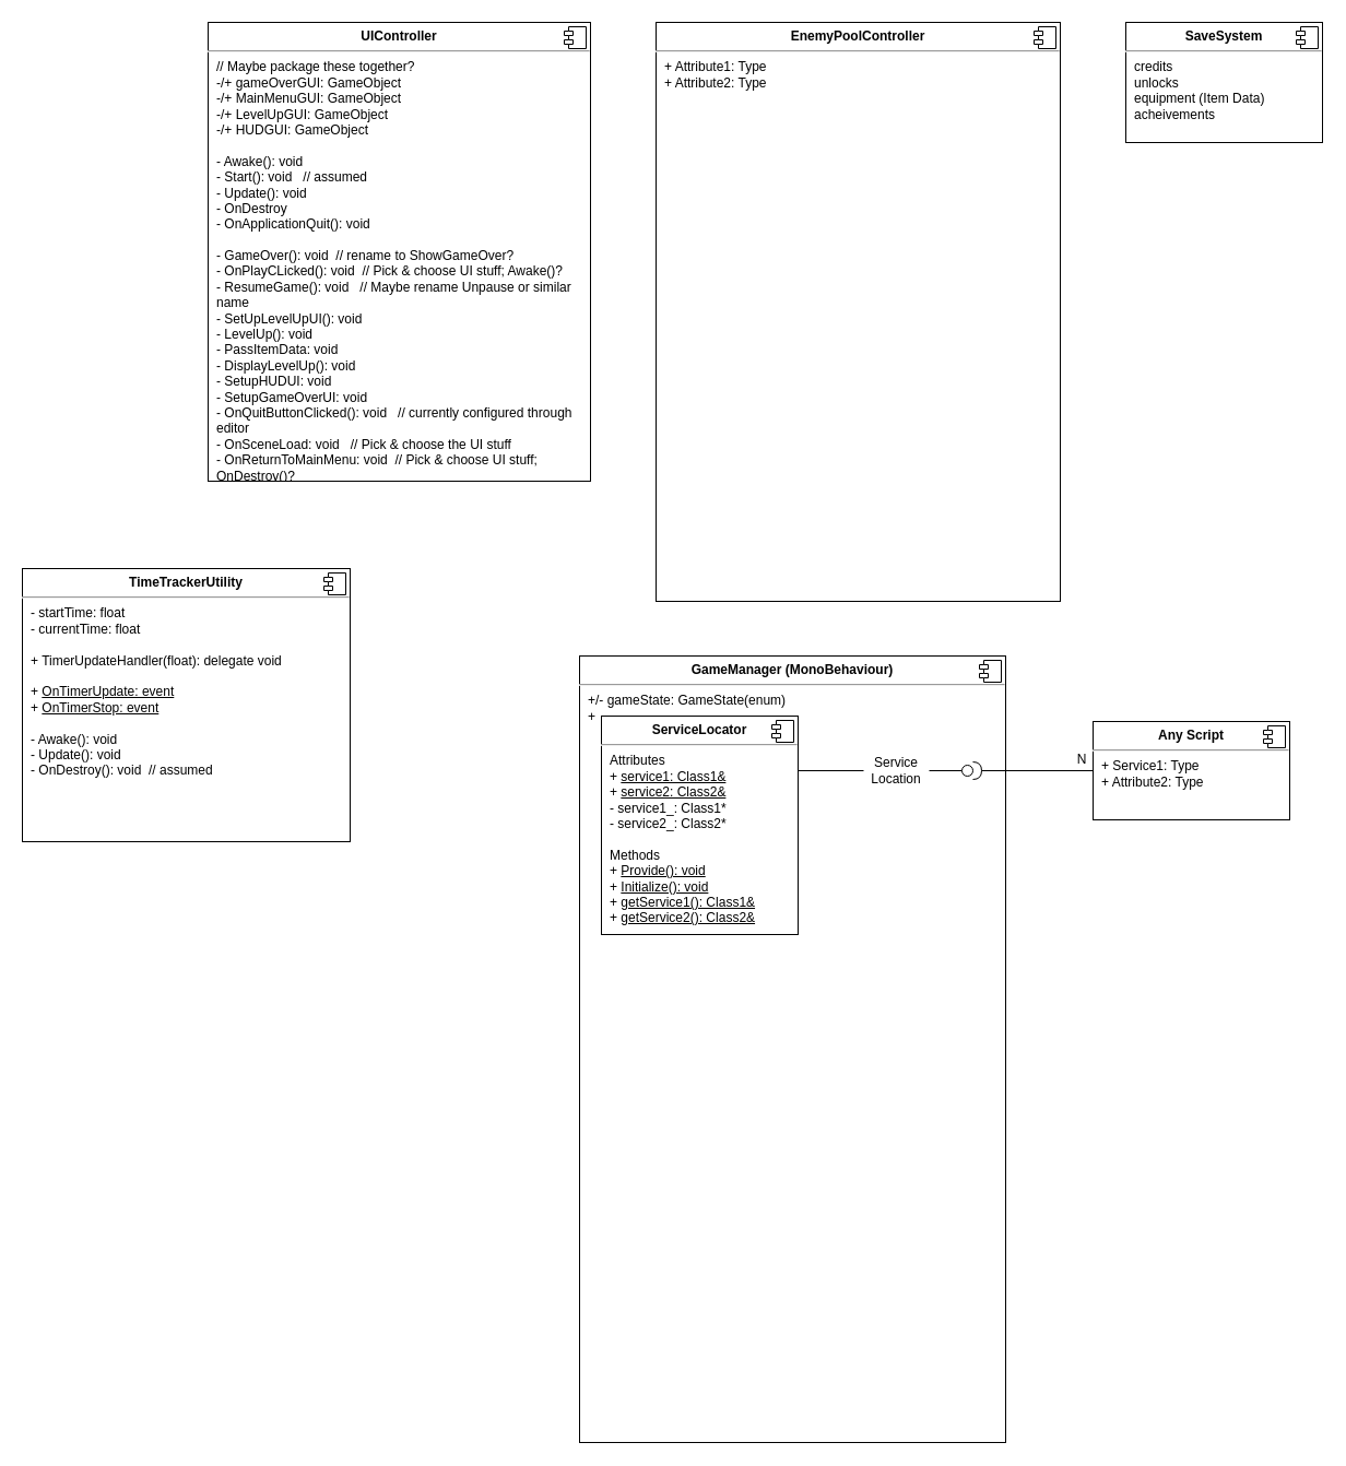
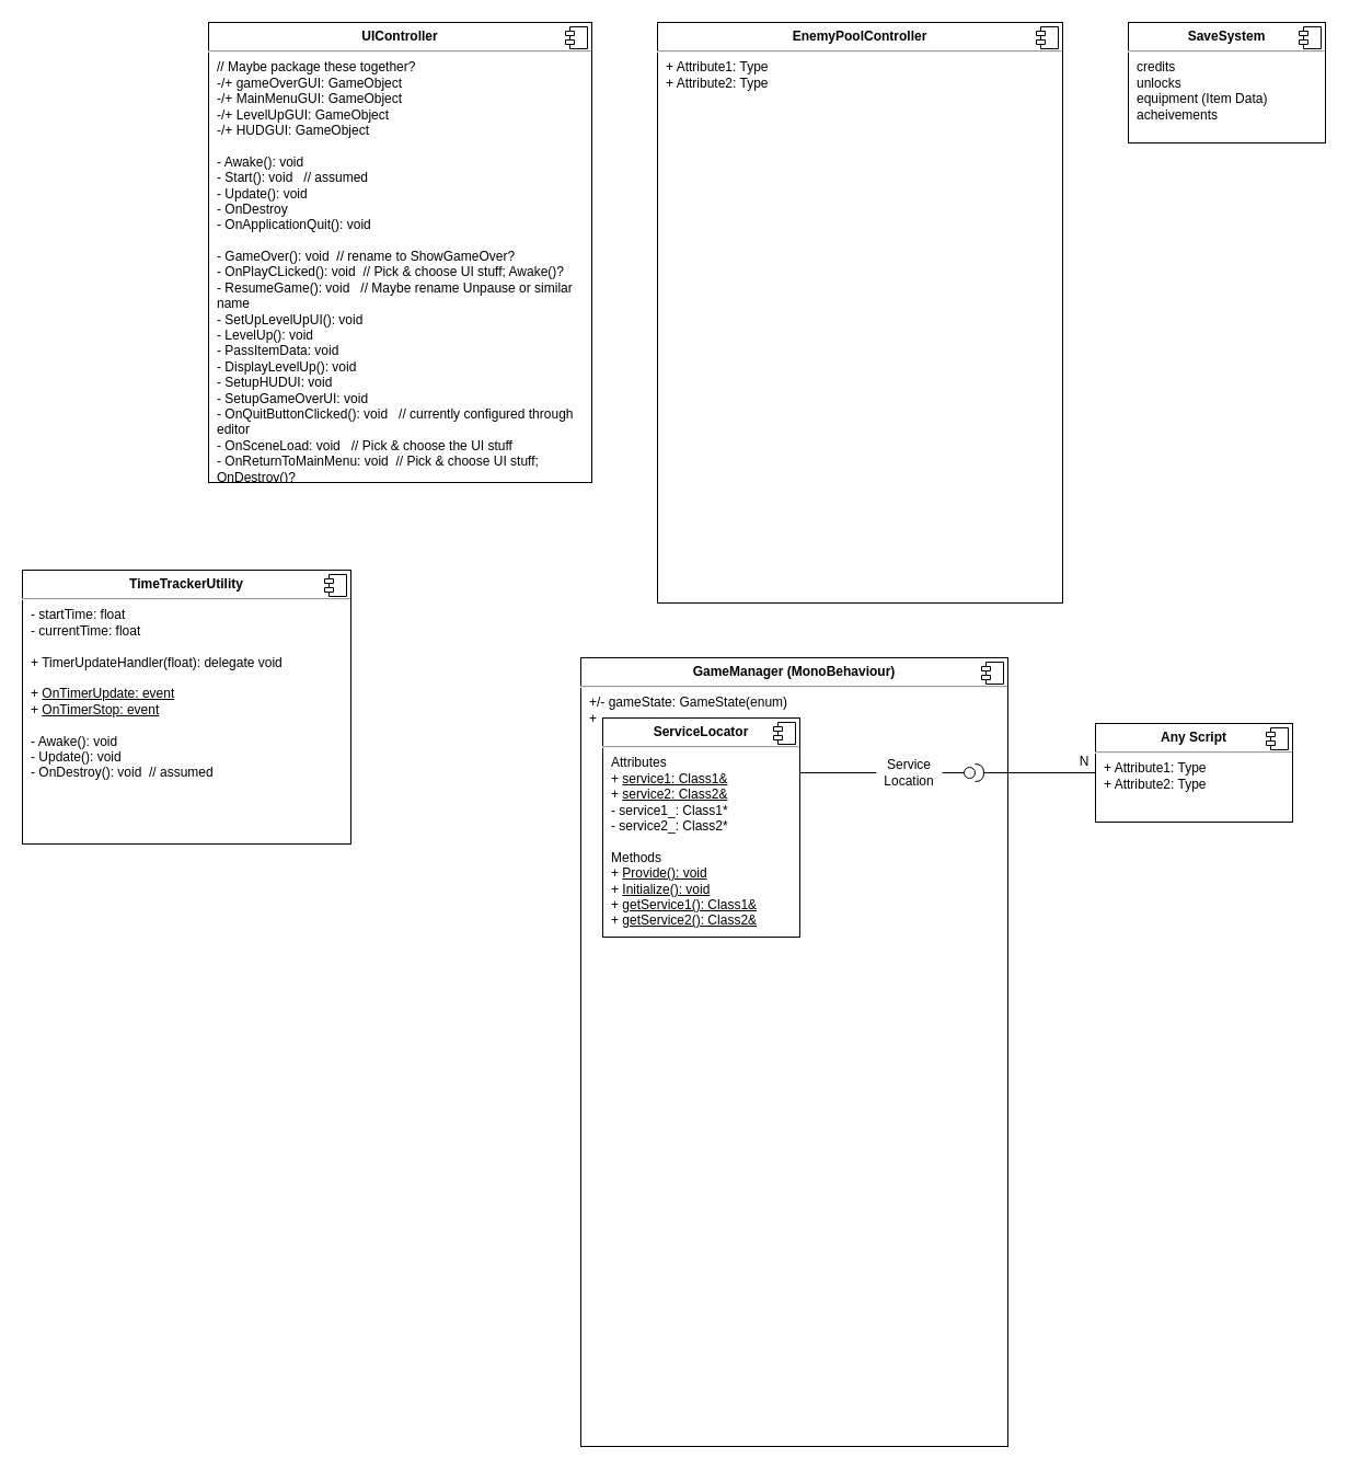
  <mxCell id="0" />
  <mxCell id="1" parent="0" />
  <mxCell id="2" value="&lt;p style=&quot;margin:0px;margin-top:6px;text-align:center;&quot;&gt;&lt;b&gt;GameManager (MonoBehaviour)&lt;/b&gt;&lt;/p&gt;&lt;hr&gt;&lt;p style=&quot;margin:0px;margin-left:8px;&quot;&gt;+/- gameState: GameState(enum)&lt;br&gt;+&amp;nbsp;&lt;/p&gt;&lt;p style=&quot;margin:0px;margin-left:8px;&quot;&gt;&lt;br&gt;&lt;/p&gt;&lt;p style=&quot;margin:0px;margin-left:8px;&quot;&gt;&lt;br&gt;&lt;/p&gt;&lt;p style=&quot;margin:0px;margin-left:8px;&quot;&gt;&lt;br&gt;&lt;/p&gt;&lt;p style=&quot;margin:0px;margin-left:8px;&quot;&gt;&lt;br&gt;&lt;/p&gt;&lt;p style=&quot;margin:0px;margin-left:8px;&quot;&gt;&lt;br&gt;&lt;/p&gt;&lt;p style=&quot;margin:0px;margin-left:8px;&quot;&gt;&lt;br&gt;&lt;/p&gt;&lt;p style=&quot;margin:0px;margin-left:8px;&quot;&gt;&lt;br&gt;&lt;/p&gt;&lt;p style=&quot;margin:0px;margin-left:8px;&quot;&gt;&lt;br&gt;&lt;/p&gt;&lt;p style=&quot;margin:0px;margin-left:8px;&quot;&gt;&lt;br&gt;&lt;/p&gt;&lt;p style=&quot;margin:0px;margin-left:8px;&quot;&gt;&lt;br&gt;&lt;/p&gt;&lt;p style=&quot;margin:0px;margin-left:8px;&quot;&gt;&lt;br&gt;&lt;/p&gt;&lt;p style=&quot;margin:0px;margin-left:8px;&quot;&gt;&lt;br&gt;&lt;/p&gt;&lt;p style=&quot;margin:0px;margin-left:8px;&quot;&gt;&lt;br&gt;&lt;/p&gt;&lt;p style=&quot;margin:0px;margin-left:8px;&quot;&gt;&lt;br&gt;&lt;/p&gt;&lt;p style=&quot;margin:0px;margin-left:8px;&quot;&gt;&lt;br&gt;&lt;/p&gt;" style="align=left;overflow=fill;html=1;dropTarget=0;whiteSpace=wrap;" parent="1" vertex="1"><mxGeometry x="530" y="600" width="390" height="720" as="geometry" /></mxCell>
  <mxCell id="3" value="" style="shape=component;jettyWidth=8;jettyHeight=4;" parent="2" vertex="1"><mxGeometry x="1" width="20" height="20" relative="1" as="geometry"><mxPoint x="-24" y="4" as="offset" /></mxGeometry></mxCell>
  <mxCell id="4" value="&lt;p style=&quot;margin:0px;margin-top:6px;text-align:center;&quot;&gt;&lt;b&gt;ServiceLocator&lt;/b&gt;&lt;/p&gt;&lt;hr&gt;&lt;p style=&quot;margin:0px;margin-left:8px;&quot;&gt;Attributes&lt;/p&gt;&lt;p style=&quot;margin:0px;margin-left:8px;&quot;&gt;+ &lt;u&gt;service1: Class1&amp;amp;&lt;/u&gt;&lt;/p&gt;&lt;p style=&quot;margin:0px;margin-left:8px;&quot;&gt;+ &lt;u&gt;service2: Class2&amp;amp;&lt;/u&gt;&lt;/p&gt;&lt;p style=&quot;margin:0px;margin-left:8px;&quot;&gt;&lt;span style=&quot;background-color: initial;&quot;&gt;- service1_: Class1*&lt;/span&gt;&lt;br&gt;&lt;/p&gt;&lt;p style=&quot;margin:0px;margin-left:8px;&quot;&gt;- service2_: Class2*&lt;u&gt;&lt;br&gt;&lt;/u&gt;&lt;/p&gt;&lt;p style=&quot;margin:0px;margin-left:8px;&quot;&gt;&lt;u&gt;&lt;br&gt;&lt;/u&gt;&lt;/p&gt;&lt;p style=&quot;margin:0px;margin-left:8px;&quot;&gt;Methods&lt;/p&gt;&lt;p style=&quot;margin:0px;margin-left:8px;&quot;&gt;+ &lt;u&gt;Provide(): void&lt;/u&gt;&lt;/p&gt;&lt;p style=&quot;margin:0px;margin-left:8px;&quot;&gt;+ &lt;u&gt;Initialize(): void&lt;/u&gt;&lt;/p&gt;&lt;p style=&quot;margin:0px;margin-left:8px;&quot;&gt;+ &lt;u&gt;getService1(): Class1&amp;amp;&lt;/u&gt;&lt;/p&gt;&lt;p style=&quot;margin:0px;margin-left:8px;&quot;&gt;+ &lt;u&gt;getService2(): Class2&amp;amp;&lt;/u&gt;&lt;/p&gt;" style="align=left;overflow=fill;html=1;dropTarget=0;whiteSpace=wrap;" parent="1" vertex="1"><mxGeometry x="550" y="655" width="180" height="200" as="geometry" /></mxCell>
  <mxCell id="5" value="" style="shape=component;jettyWidth=8;jettyHeight=4;" parent="4" vertex="1"><mxGeometry x="1" width="20" height="20" relative="1" as="geometry"><mxPoint x="-24" y="4" as="offset" /></mxGeometry></mxCell>
  <mxCell id="6" value="" style="rounded=0;orthogonalLoop=1;jettySize=auto;html=1;endArrow=none;endFill=0;sketch=0;sourcePerimeterSpacing=0;targetPerimeterSpacing=0;exitX=1;exitY=0.5;exitDx=0;exitDy=0;" parent="1" source="10" target="8" edge="1"><mxGeometry relative="1" as="geometry"><mxPoint x="816" y="695" as="sourcePoint" /><mxPoint x="820" y="700" as="targetPoint" /></mxGeometry></mxCell>
  <mxCell id="7" value="" style="rounded=0;orthogonalLoop=1;jettySize=auto;html=1;endArrow=halfCircle;endFill=0;endSize=6;strokeWidth=1;sketch=0;exitX=0;exitY=0.5;exitDx=0;exitDy=0;" parent="1" source="11" target="8" edge="1"><mxGeometry relative="1" as="geometry"><mxPoint x="1010" y="725" as="sourcePoint" /><mxPoint x="816" y="660" as="targetPoint" /></mxGeometry></mxCell>
  <mxCell id="8" value="" style="ellipse;whiteSpace=wrap;html=1;align=center;aspect=fixed;resizable=0;points=[];outlineConnect=0;sketch=0;" parent="1" vertex="1"><mxGeometry x="880" y="700" width="10" height="10" as="geometry" /></mxCell>
  <mxCell id="9" value="" style="rounded=0;orthogonalLoop=1;jettySize=auto;html=1;endArrow=none;endFill=0;sketch=0;sourcePerimeterSpacing=0;targetPerimeterSpacing=0;exitX=1;exitY=0.25;exitDx=0;exitDy=0;" parent="1" source="4" target="10" edge="1"><mxGeometry relative="1" as="geometry"><mxPoint x="664" y="670" as="sourcePoint" /><mxPoint x="664" y="610" as="targetPoint" /></mxGeometry></mxCell>
- <mxCell id="10" value="Service Location" style="text;html=1;strokeColor=none;fillColor=none;align=center;verticalAlign=middle;whiteSpace=wrap;rounded=0;" parent="1" vertex="1"><mxGeometry x="790" y="690" width="60" height="30" as="geometry" /></mxCell>
- <mxCell id="11" value="&lt;p style=&quot;margin:0px;margin-top:6px;text-align:center;&quot;&gt;&lt;b&gt;Any Script&lt;/b&gt;&lt;/p&gt;&lt;hr&gt;&lt;p style=&quot;margin:0px;margin-left:8px;&quot;&gt;+ Service1: Type&lt;br&gt;+ Attribute2: Type&lt;/p&gt;" style="align=left;overflow=fill;html=1;dropTarget=0;whiteSpace=wrap;" parent="1" vertex="1"><mxGeometry x="1000" y="660" width="180" height="90" as="geometry" /></mxCell>
+ <mxCell id="10" value="Service Location" style="text;html=1;strokeColor=none;fillColor=none;align=center;verticalAlign=middle;whiteSpace=wrap;rounded=0;" parent="1" vertex="1"><mxGeometry x="800" y="690" width="60" height="30" as="geometry" /></mxCell>
+ <mxCell id="11" value="&lt;p style=&quot;margin:0px;margin-top:6px;text-align:center;&quot;&gt;&lt;b&gt;Any Script&lt;/b&gt;&lt;/p&gt;&lt;hr&gt;&lt;p style=&quot;margin:0px;margin-left:8px;&quot;&gt;+ Attribute1: Type&lt;br&gt;+ Attribute2: Type&lt;/p&gt;" style="align=left;overflow=fill;html=1;dropTarget=0;whiteSpace=wrap;" parent="1" vertex="1"><mxGeometry x="1000" y="660" width="180" height="90" as="geometry" /></mxCell>
  <mxCell id="12" value="" style="shape=component;jettyWidth=8;jettyHeight=4;" parent="11" vertex="1"><mxGeometry x="1" width="20" height="20" relative="1" as="geometry"><mxPoint x="-24" y="4" as="offset" /></mxGeometry></mxCell>
  <mxCell id="13" value="N" style="text;html=1;strokeColor=none;fillColor=none;align=center;verticalAlign=middle;whiteSpace=wrap;rounded=0;" parent="1" vertex="1"><mxGeometry x="960" y="680" width="60" height="30" as="geometry" /></mxCell>
  <mxCell id="14" value="&lt;p style=&quot;margin:0px;margin-top:6px;text-align:center;&quot;&gt;&lt;b&gt;UIController&lt;/b&gt;&lt;/p&gt;&lt;hr&gt;&lt;p style=&quot;margin:0px;margin-left:8px;&quot;&gt;// Maybe package these together?&lt;/p&gt;&lt;p style=&quot;margin:0px;margin-left:8px;&quot;&gt;-/+ gameOverGUI: GameObject&lt;br&gt;-/+ MainMenuGUI: GameObject&lt;/p&gt;&lt;p style=&quot;margin:0px;margin-left:8px;&quot;&gt;-/+ LevelUpGUI: GameObject&lt;/p&gt;&lt;p style=&quot;margin:0px;margin-left:8px;&quot;&gt;-/+ HUDGUI: GameObject&amp;nbsp;&amp;nbsp;&lt;/p&gt;&lt;p style=&quot;margin:0px;margin-left:8px;&quot;&gt;&lt;br&gt;&lt;/p&gt;&lt;p style=&quot;margin:0px;margin-left:8px;&quot;&gt;- Awake(): void&lt;/p&gt;&lt;p style=&quot;margin:0px;margin-left:8px;&quot;&gt;- Start(): void&amp;nbsp; &amp;nbsp;// assumed&lt;/p&gt;&lt;p style=&quot;margin:0px;margin-left:8px;&quot;&gt;- Update(): void&lt;/p&gt;&lt;p style=&quot;margin:0px;margin-left:8px;&quot;&gt;- OnDestroy&lt;/p&gt;&lt;p style=&quot;margin:0px;margin-left:8px;&quot;&gt;- OnApplicationQuit(): void&lt;/p&gt;&lt;p style=&quot;margin:0px;margin-left:8px;&quot;&gt;&lt;br&gt;&lt;/p&gt;&lt;p style=&quot;margin:0px;margin-left:8px;&quot;&gt;- GameOver(): void&amp;nbsp; // rename to ShowGameOver?&lt;/p&gt;&lt;p style=&quot;margin:0px;margin-left:8px;&quot;&gt;- OnPlayCLicked(): void&amp;nbsp; // Pick &amp;amp; choose UI stuff; Awake()?&lt;/p&gt;&lt;p style=&quot;margin:0px;margin-left:8px;&quot;&gt;- ResumeGame(): void&amp;nbsp; &amp;nbsp;// Maybe rename Unpause or similar name&lt;/p&gt;&lt;p style=&quot;margin:0px;margin-left:8px;&quot;&gt;- SetUpLevelUpUI(): void&lt;/p&gt;&lt;p style=&quot;margin:0px;margin-left:8px;&quot;&gt;- LevelUp(): void&lt;/p&gt;&lt;p style=&quot;margin:0px;margin-left:8px;&quot;&gt;- PassItemData: void&lt;/p&gt;&lt;p style=&quot;margin:0px;margin-left:8px;&quot;&gt;- DisplayLevelUp(): void&lt;/p&gt;&lt;p style=&quot;margin:0px;margin-left:8px;&quot;&gt;- SetupHUDUI: void&lt;/p&gt;&lt;p style=&quot;margin:0px;margin-left:8px;&quot;&gt;- SetupGameOverUI: void&lt;/p&gt;&lt;p style=&quot;margin:0px;margin-left:8px;&quot;&gt;- OnQuitButtonClicked(): void&amp;nbsp; &amp;nbsp;// currently configured through editor&lt;/p&gt;&lt;p style=&quot;margin:0px;margin-left:8px;&quot;&gt;- OnSceneLoad: void&amp;nbsp; &amp;nbsp;// Pick &amp;amp; choose the UI stuff&lt;/p&gt;&lt;p style=&quot;margin:0px;margin-left:8px;&quot;&gt;- OnReturnToMainMenu: void&amp;nbsp; // Pick &amp;amp; choose UI stuff; OnDestroy()?&lt;/p&gt;" style="align=left;overflow=fill;html=1;dropTarget=0;whiteSpace=wrap;" vertex="1" parent="1"><mxGeometry x="190" y="20" width="350" height="420" as="geometry" /></mxCell>
  <mxCell id="15" value="" style="shape=component;jettyWidth=8;jettyHeight=4;" vertex="1" parent="14"><mxGeometry x="1" width="20" height="20" relative="1" as="geometry"><mxPoint x="-24" y="4" as="offset" /></mxGeometry></mxCell>
  <mxCell id="16" value="&lt;p style=&quot;margin:0px;margin-top:6px;text-align:center;&quot;&gt;&lt;b&gt;TimeTrackerUtility&lt;/b&gt;&lt;/p&gt;&lt;hr&gt;&lt;p style=&quot;margin:0px;margin-left:8px;&quot;&gt;- startTime: float&lt;br&gt;- currentTime: float&lt;/p&gt;&lt;p style=&quot;margin:0px;margin-left:8px;&quot;&gt;&lt;br&gt;&lt;/p&gt;&lt;p style=&quot;margin:0px;margin-left:8px;&quot;&gt;+ TimerUpdateHandler(float): delegate void&lt;/p&gt;&lt;p style=&quot;margin:0px;margin-left:8px;&quot;&gt;&lt;br&gt;&lt;/p&gt;&lt;p style=&quot;margin:0px;margin-left:8px;&quot;&gt;+ &lt;u&gt;OnTimerUpdate: event&lt;/u&gt;&lt;/p&gt;&lt;p style=&quot;margin:0px;margin-left:8px;&quot;&gt;+&amp;nbsp;&lt;u&gt;OnTimerStop: event&lt;/u&gt;&lt;u&gt;&lt;br&gt;&lt;/u&gt;&lt;/p&gt;&lt;p style=&quot;margin:0px;margin-left:8px;&quot;&gt;&lt;u&gt;&lt;br&gt;&lt;/u&gt;&lt;/p&gt;&lt;p style=&quot;margin:0px;margin-left:8px;&quot;&gt;- Awake(): void&lt;/p&gt;&lt;p style=&quot;margin:0px;margin-left:8px;&quot;&gt;- Update(): void&amp;nbsp;&lt;/p&gt;&lt;p style=&quot;margin:0px;margin-left:8px;&quot;&gt;- OnDestroy(): void&amp;nbsp; // assumed&lt;/p&gt;" style="align=left;overflow=fill;html=1;dropTarget=0;whiteSpace=wrap;" vertex="1" parent="1"><mxGeometry x="20" y="520" width="300" height="250" as="geometry" /></mxCell>
  <mxCell id="17" value="" style="shape=component;jettyWidth=8;jettyHeight=4;" vertex="1" parent="16"><mxGeometry x="1" width="20" height="20" relative="1" as="geometry"><mxPoint x="-24" y="4" as="offset" /></mxGeometry></mxCell>
  <mxCell id="18" value="&lt;p style=&quot;margin:0px;margin-top:6px;text-align:center;&quot;&gt;&lt;b&gt;EnemyPoolController&lt;/b&gt;&lt;/p&gt;&lt;hr&gt;&lt;p style=&quot;margin:0px;margin-left:8px;&quot;&gt;+ Attribute1: Type&lt;br&gt;+ Attribute2: Type&lt;/p&gt;" style="align=left;overflow=fill;html=1;dropTarget=0;whiteSpace=wrap;" vertex="1" parent="1"><mxGeometry x="600" y="20" width="370" height="530" as="geometry" /></mxCell>
  <mxCell id="19" value="" style="shape=component;jettyWidth=8;jettyHeight=4;" vertex="1" parent="18"><mxGeometry x="1" width="20" height="20" relative="1" as="geometry"><mxPoint x="-24" y="4" as="offset" /></mxGeometry></mxCell>
  <mxCell id="20" value="&lt;p style=&quot;margin:0px;margin-top:6px;text-align:center;&quot;&gt;&lt;b&gt;SaveSystem&lt;/b&gt;&lt;/p&gt;&lt;hr&gt;&lt;p style=&quot;margin:0px;margin-left:8px;&quot;&gt;credits&lt;/p&gt;&lt;p style=&quot;margin:0px;margin-left:8px;&quot;&gt;unlocks&lt;/p&gt;&lt;p style=&quot;margin:0px;margin-left:8px;&quot;&gt;equipment (Item Data)&lt;/p&gt;&lt;p style=&quot;margin:0px;margin-left:8px;&quot;&gt;acheivements&lt;/p&gt;&lt;p style=&quot;margin:0px;margin-left:8px;&quot;&gt;&lt;br&gt;&lt;/p&gt;" style="align=left;overflow=fill;html=1;dropTarget=0;whiteSpace=wrap;" vertex="1" parent="1"><mxGeometry x="1030" y="20" width="180" height="110" as="geometry" /></mxCell>
  <mxCell id="21" value="" style="shape=component;jettyWidth=8;jettyHeight=4;" vertex="1" parent="20"><mxGeometry x="1" width="20" height="20" relative="1" as="geometry"><mxPoint x="-24" y="4" as="offset" /></mxGeometry></mxCell>
